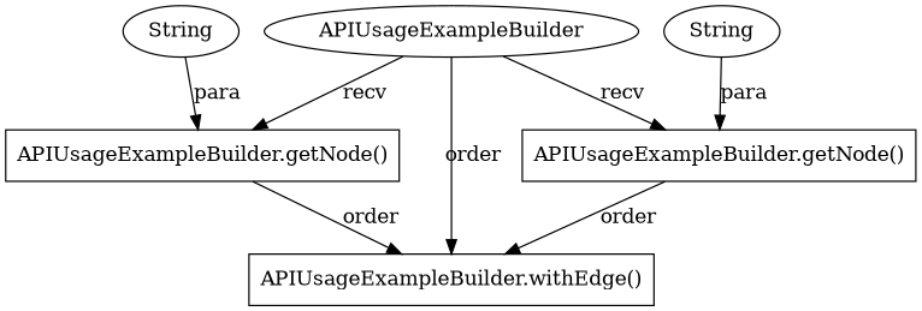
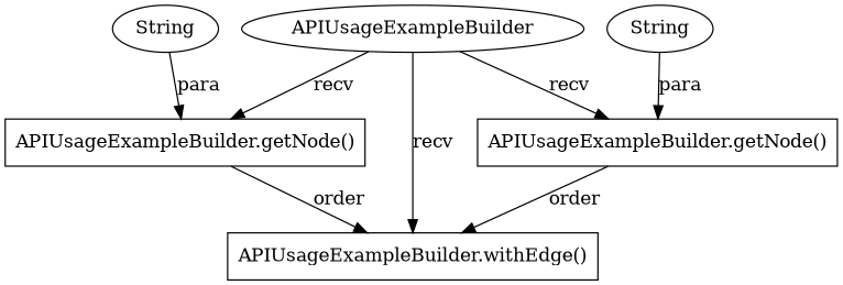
  digraph {
    node [shape=box]
    n1 [label="APIUsageExampleBuilder.withEdge()"]
    n2 [label=APIUsageExampleBuilder shape=ellipse]
    n3 [label="APIUsageExampleBuilder.getNode()"]
    n4 [label="APIUsageExampleBuilder.getNode()"]
    n5 [label=String shape=ellipse]
    n6 [label=String shape=ellipse]
-   n2 -> n1 [label=order]
+   n2 -> n1 [label=recv]
    n2 -> n3 [label=recv]
    n2 -> n4 [label=recv]
    n3 -> n1 [label=order]
    n4 -> n1 [label=order]
    n5 -> n3 [label=para]
    n6 -> n4 [label=para]
  }
